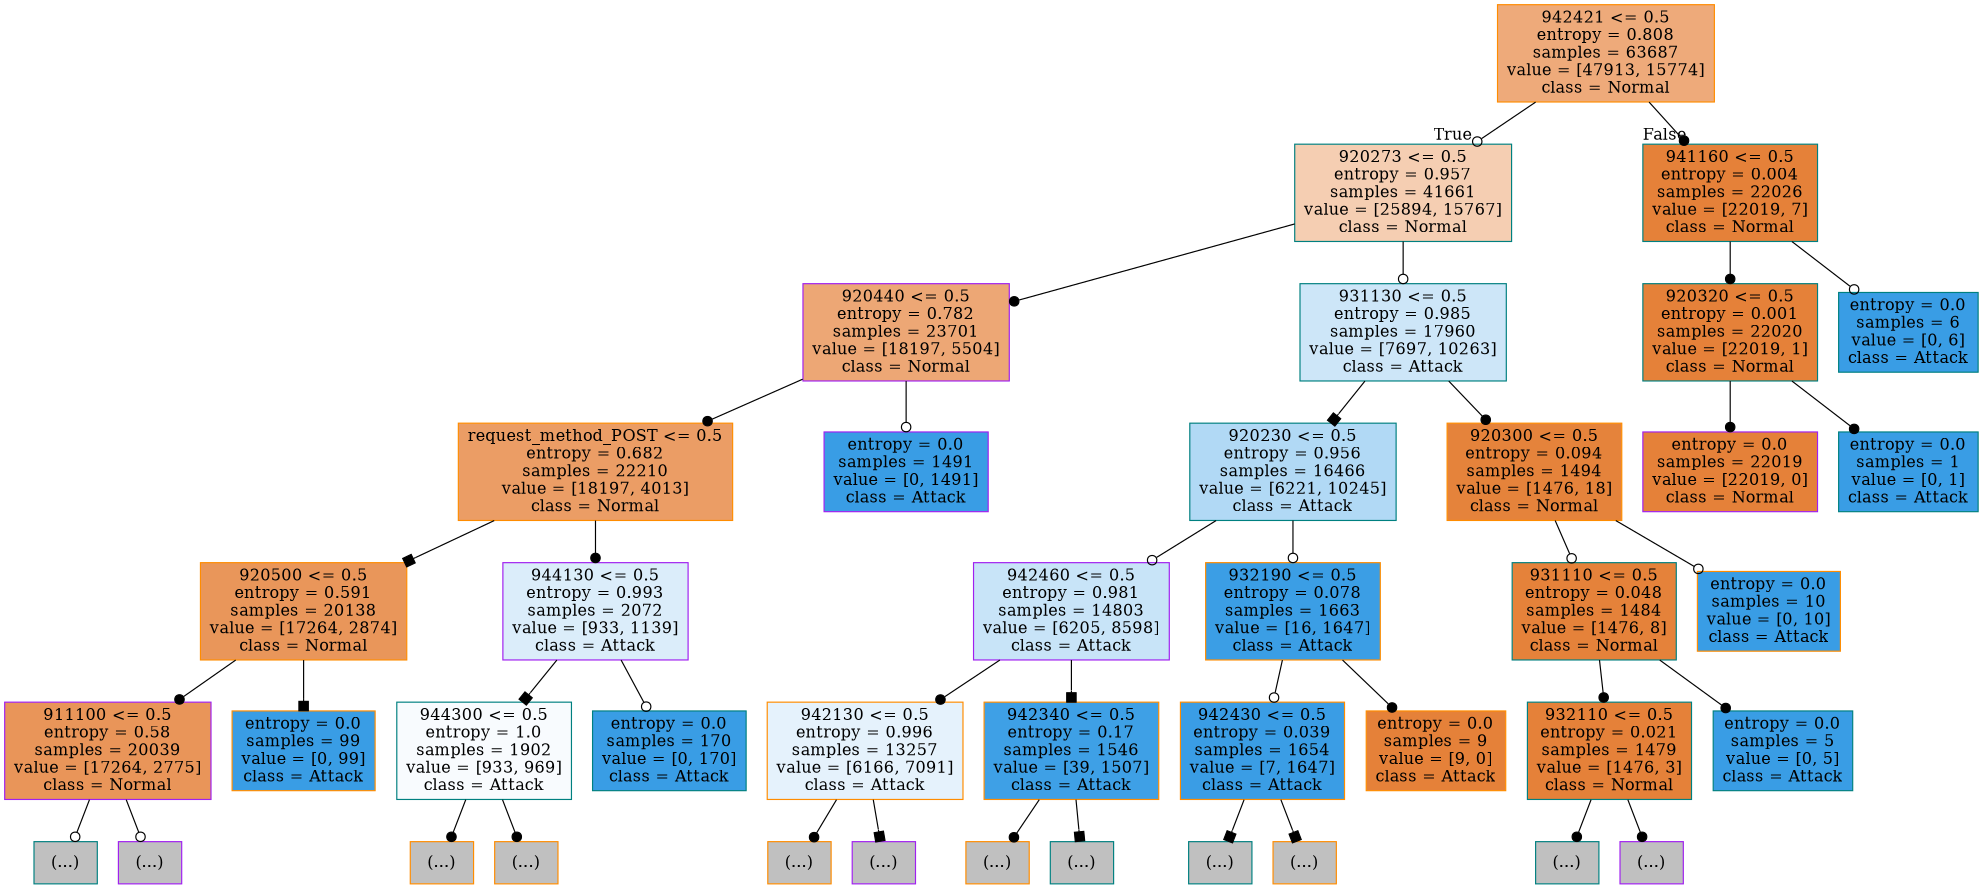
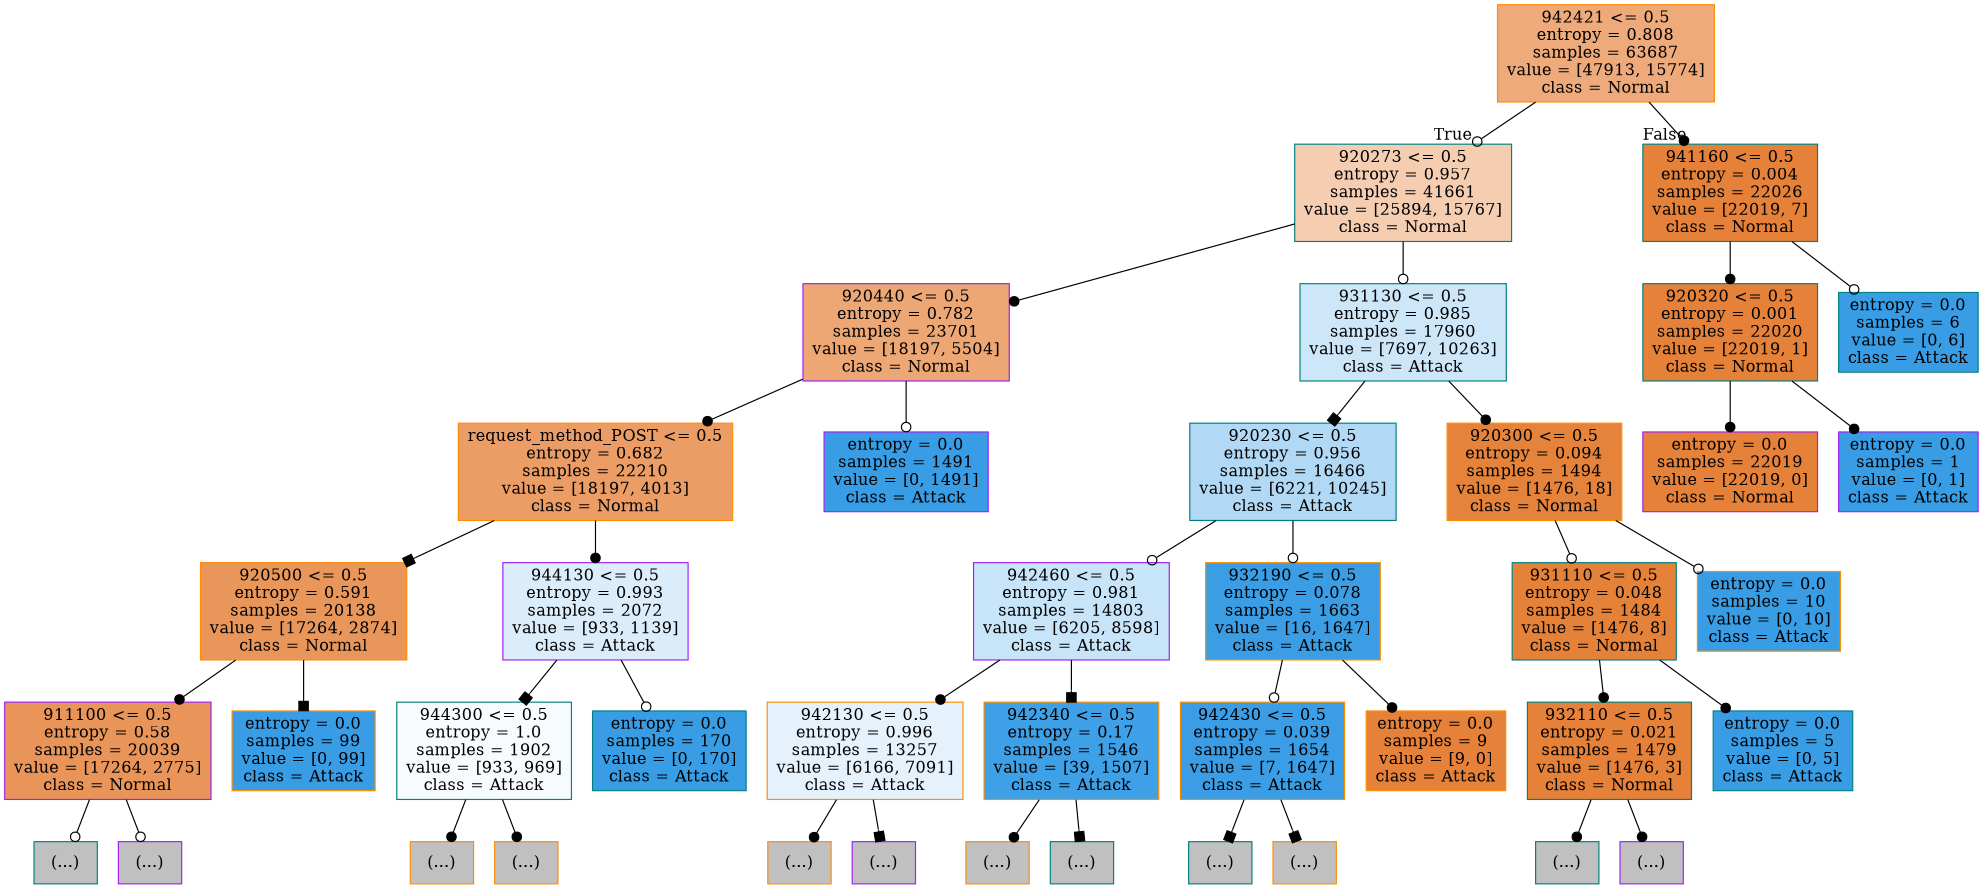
  digraph {
    node [color=darkorange fillcolor="#C0C0C0" shape=box style=filled]
    edge [arrowhead=dot]
    n1 [fillcolor="#eeaa7a" label="942421 <= 0.5\nentropy = 0.808\nsamples = 63687\nvalue = [47913, 15774]\nclass = Normal"]
    n2 [color=teal fillcolor="#f5ceb2" label="920273 <= 0.5\nentropy = 0.957\nsamples = 41661\nvalue = [25894, 15767]\nclass = Normal"]
    n3 [color=teal fillcolor="#e58139" label="941160 <= 0.5\nentropy = 0.004\nsamples = 22026\nvalue = [22019, 7]\nclass = Normal"]
    n4 [color=purple fillcolor="#eda775" label="920440 <= 0.5\nentropy = 0.782\nsamples = 23701\nvalue = [18197, 5504]\nclass = Normal"]
    n5 [color=teal fillcolor="#cde6f8" label="931130 <= 0.5\nentropy = 0.985\nsamples = 17960\nvalue = [7697, 10263]\nclass = Attack"]
    n6 [color=teal fillcolor="#e58139" label="920320 <= 0.5\nentropy = 0.001\nsamples = 22020\nvalue = [22019, 1]\nclass = Normal"]
    n7 [color=teal fillcolor="#399de5" label="entropy = 0.0\nsamples = 6\nvalue = [0, 6]\nclass = Attack"]
    n8 [fillcolor="#eb9d65" label="request_method_POST <= 0.5\nentropy = 0.682\nsamples = 22210\nvalue = [18197, 4013]\nclass = Normal"]
    n9 [color=purple fillcolor="#399de5" label="entropy = 0.0\nsamples = 1491\nvalue = [0, 1491]\nclass = Attack"]
    n10 [color=teal fillcolor="#b1d9f5" label="920230 <= 0.5\nentropy = 0.956\nsamples = 16466\nvalue = [6221, 10245]\nclass = Attack"]
    n11 [fillcolor="#e5833b" label="920300 <= 0.5\nentropy = 0.094\nsamples = 1494\nvalue = [1476, 18]\nclass = Normal"]
    n12 [fillcolor="#e9965a" label="920500 <= 0.5\nentropy = 0.591\nsamples = 20138\nvalue = [17264, 2874]\nclass = Normal"]
    n13 [color=purple fillcolor="#dbedfa" label="944130 <= 0.5\nentropy = 0.993\nsamples = 2072\nvalue = [933, 1139]\nclass = Attack"]
    n14 [color=purple fillcolor="#e99559" label="911100 <= 0.5\nentropy = 0.58\nsamples = 20039\nvalue = [17264, 2775]\nclass = Normal"]
    n15 [fillcolor="#399de5" label="entropy = 0.0\nsamples = 99\nvalue = [0, 99]\nclass = Attack"]
    n16 [color=teal fillcolor="#f8fbfe" label="944300 <= 0.5\nentropy = 1.0\nsamples = 1902\nvalue = [933, 969]\nclass = Attack"]
    n17 [color=teal fillcolor="#399de5" label="entropy = 0.0\nsamples = 170\nvalue = [0, 170]\nclass = Attack"]
    n18 [color=teal label="(...)"]
    n19 [color=purple label="(...)"]
    n20 [label="(...)"]
    n21 [label="(...)"]
    n22 [color=purple fillcolor="#c8e4f8" label="942460 <= 0.5\nentropy = 0.981\nsamples = 14803\nvalue = [6205, 8598]\nclass = Attack"]
    n23 [fillcolor="#3b9ee5" label="932190 <= 0.5\nentropy = 0.078\nsamples = 1663\nvalue = [16, 1647]\nclass = Attack"]
    n24 [color=teal fillcolor="#e5823a" label="931110 <= 0.5\nentropy = 0.048\nsamples = 1484\nvalue = [1476, 8]\nclass = Normal"]
    n25 [fillcolor="#399de5" label="entropy = 0.0\nsamples = 10\nvalue = [0, 10]\nclass = Attack"]
    n26 [fillcolor="#e5f2fc" label="942130 <= 0.5\nentropy = 0.996\nsamples = 13257\nvalue = [6166, 7091]\nclass = Attack"]
    n27 [fillcolor="#3ea0e6" label="942340 <= 0.5\nentropy = 0.17\nsamples = 1546\nvalue = [39, 1507]\nclass = Attack"]
    n28 [fillcolor="#3a9de5" label="942430 <= 0.5\nentropy = 0.039\nsamples = 1654\nvalue = [7, 1647]\nclass = Attack"]
    n29 [fillcolor="#e58139" label="entropy = 0.0\nsamples = 9\nvalue = [9, 0]\nclass = Attack"]
    n30 [label="(...)"]
    n31 [color=purple label="(...)"]
    n32 [label="(...)"]
    n33 [color=teal label="(...)"]
    n34 [color=teal label="(...)"]
    n35 [label="(...)"]
    n36 [color=teal fillcolor="#e58139" label="932110 <= 0.5\nentropy = 0.021\nsamples = 1479\nvalue = [1476, 3]\nclass = Normal"]
    n37 [color=teal fillcolor="#399de5" label="entropy = 0.0\nsamples = 5\nvalue = [0, 5]\nclass = Attack"]
    n38 [color=teal label="(...)"]
    n39 [color=purple label="(...)"]
    n40 [color=purple fillcolor="#e58139" label="entropy = 0.0\nsamples = 22019\nvalue = [22019, 0]\nclass = Normal"]
-   n41 [color=teal fillcolor="#399de5" label="entropy = 0.0\nsamples = 1\nvalue = [0, 1]\nclass = Attack"]
+   n41 [color=purple fillcolor="#399de5" label="entropy = 0.0\nsamples = 1\nvalue = [0, 1]\nclass = Attack"]
    n1 -> n2 [arrowhead=odot headlabel=True labelangle=45 labeldistance=2.5]
    n1 -> n3 [headlabel=False labelangle=-45 labeldistance=2.5]
    n2 -> n4
    n2 -> n5 [arrowhead=odot]
    n3 -> n6
    n3 -> n7 [arrowhead=odot]
    n4 -> n8
    n4 -> n9 [arrowhead=odot]
    n5 -> n10 [arrowhead=box]
    n5 -> n11
    n6 -> n40
    n6 -> n41
    n8 -> n12 [arrowhead=box]
    n8 -> n13
    n10 -> n22 [arrowhead=odot]
    n10 -> n23 [arrowhead=odot]
    n11 -> n24 [arrowhead=odot]
    n11 -> n25 [arrowhead=odot]
    n12 -> n14
    n12 -> n15 [arrowhead=box]
    n13 -> n16 [arrowhead=box]
    n13 -> n17 [arrowhead=odot]
    n14 -> n18 [arrowhead=odot]
    n14 -> n19 [arrowhead=odot]
    n16 -> n20
    n16 -> n21
    n22 -> n26
    n22 -> n27 [arrowhead=box]
    n23 -> n28 [arrowhead=odot]
    n23 -> n29
    n24 -> n36
    n24 -> n37
    n26 -> n30
    n26 -> n31 [arrowhead=box]
    n27 -> n32
    n27 -> n33 [arrowhead=box]
    n28 -> n34 [arrowhead=box]
    n28 -> n35 [arrowhead=box]
    n36 -> n38
    n36 -> n39
  }
